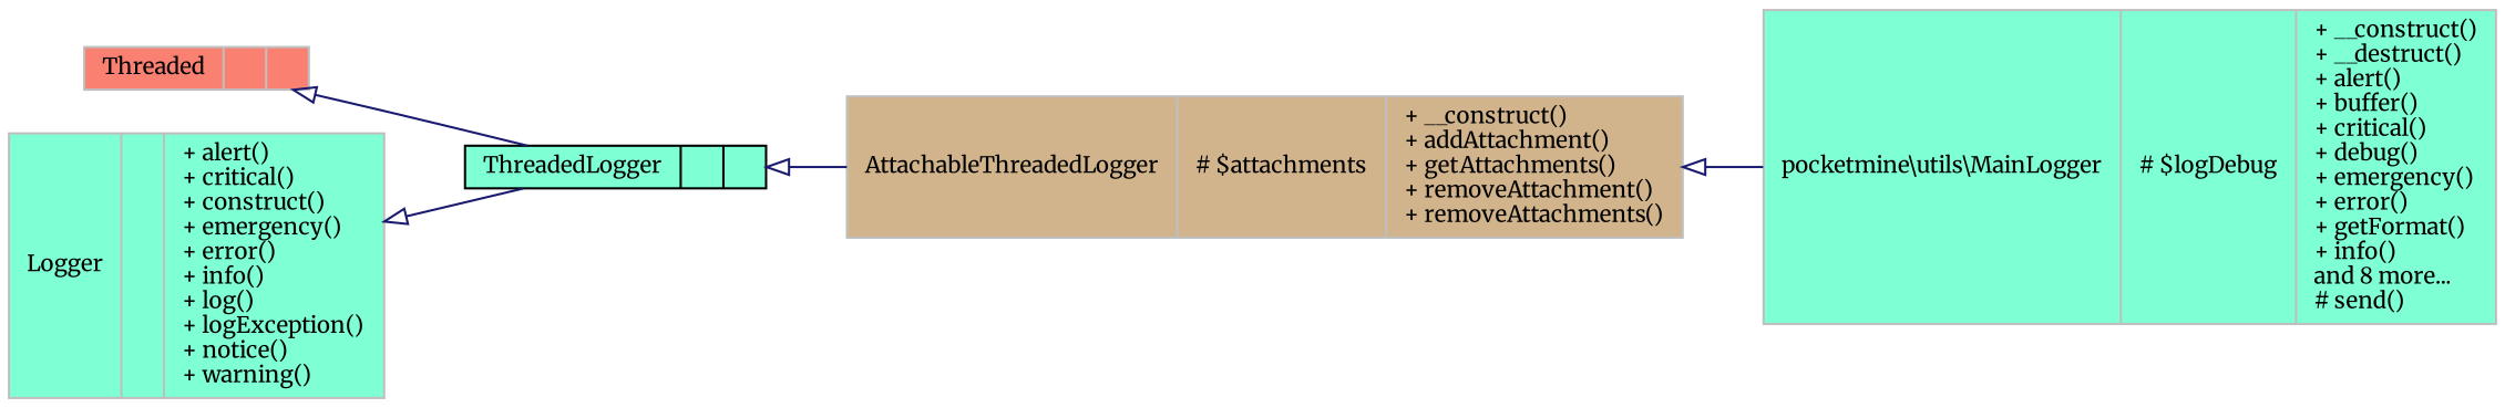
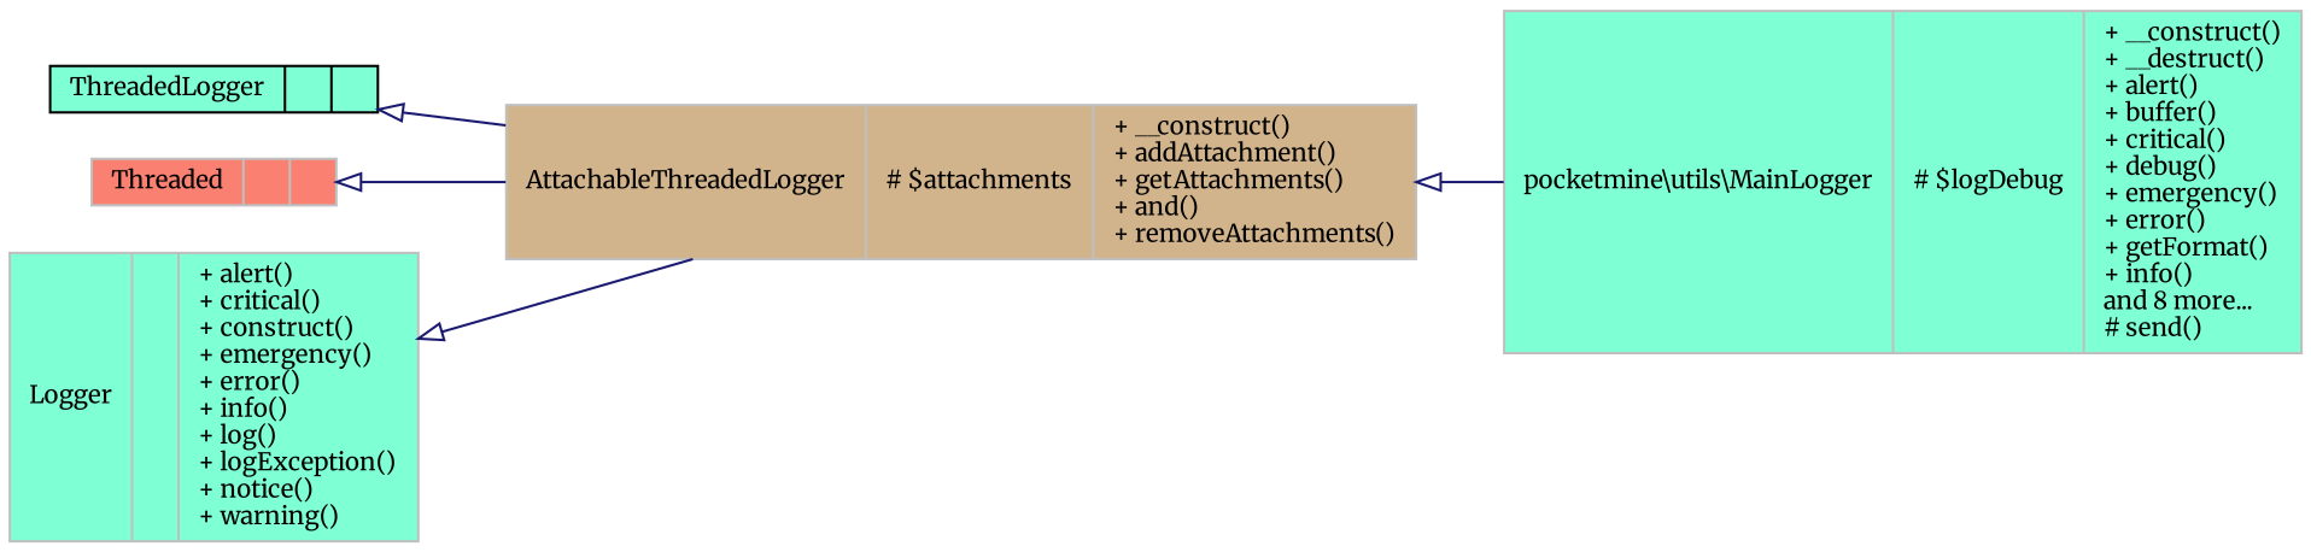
  digraph {
    fontname=Merriweather
    rankdir=LR
    node [color=grey75 fillcolor=aquamarine fontname=Merriweather fontsize=10 shape=record style=filled]
    edge [arrowtail=onormal color=midnightblue dir=back fontname=Merriweather fontsize=10 labelfontname=Helvetica labelfontsize=10 style=solid]
    n1 [color=black fontcolor=black height=0.2 label="{ThreadedLogger\n||}" width=0.4]
-   n2 [fillcolor=tan height=0.2 label="{AttachableThreadedLogger\n|# $attachments\l|+ __construct()\l+ addAttachment()\l+ getAttachments()\l+ removeAttachment()\l+ removeAttachments()\l}" width=0.4]
+   n2 [fillcolor=tan height=0.2 label="{AttachableThreadedLogger\n|# $attachments\l|+ __construct()\l+ addAttachment()\l+ getAttachments()\l+ and()\l+ removeAttachments()\l}" width=0.4]
    n3 [height=0.2 label="{pocketmine\\utils\\MainLogger\n|# $logDebug\l|+ __construct()\l+ __destruct()\l+ alert()\l+ buffer()\l+ critical()\l+ debug()\l+ emergency()\l+ error()\l+ getFormat()\l+ info()\land 8 more...\l# send()\l}" width=0.4]
    n4 [fillcolor=salmon height=0.2 label="{Threaded\n||}" width=0.4]
    n5 [height=0.2 label="{Logger\n||+ alert()\l+ critical()\l+ construct()\l+ emergency()\l+ error()\l+ info()\l+ log()\l+ logException()\l+ notice()\l+ warning()\l}" width=0.4]
    n1 -> n2
    n2 -> n3
-   n4 -> n1
-   n5 -> n1
+   n4 -> n2
+   n5 -> n2
  }
